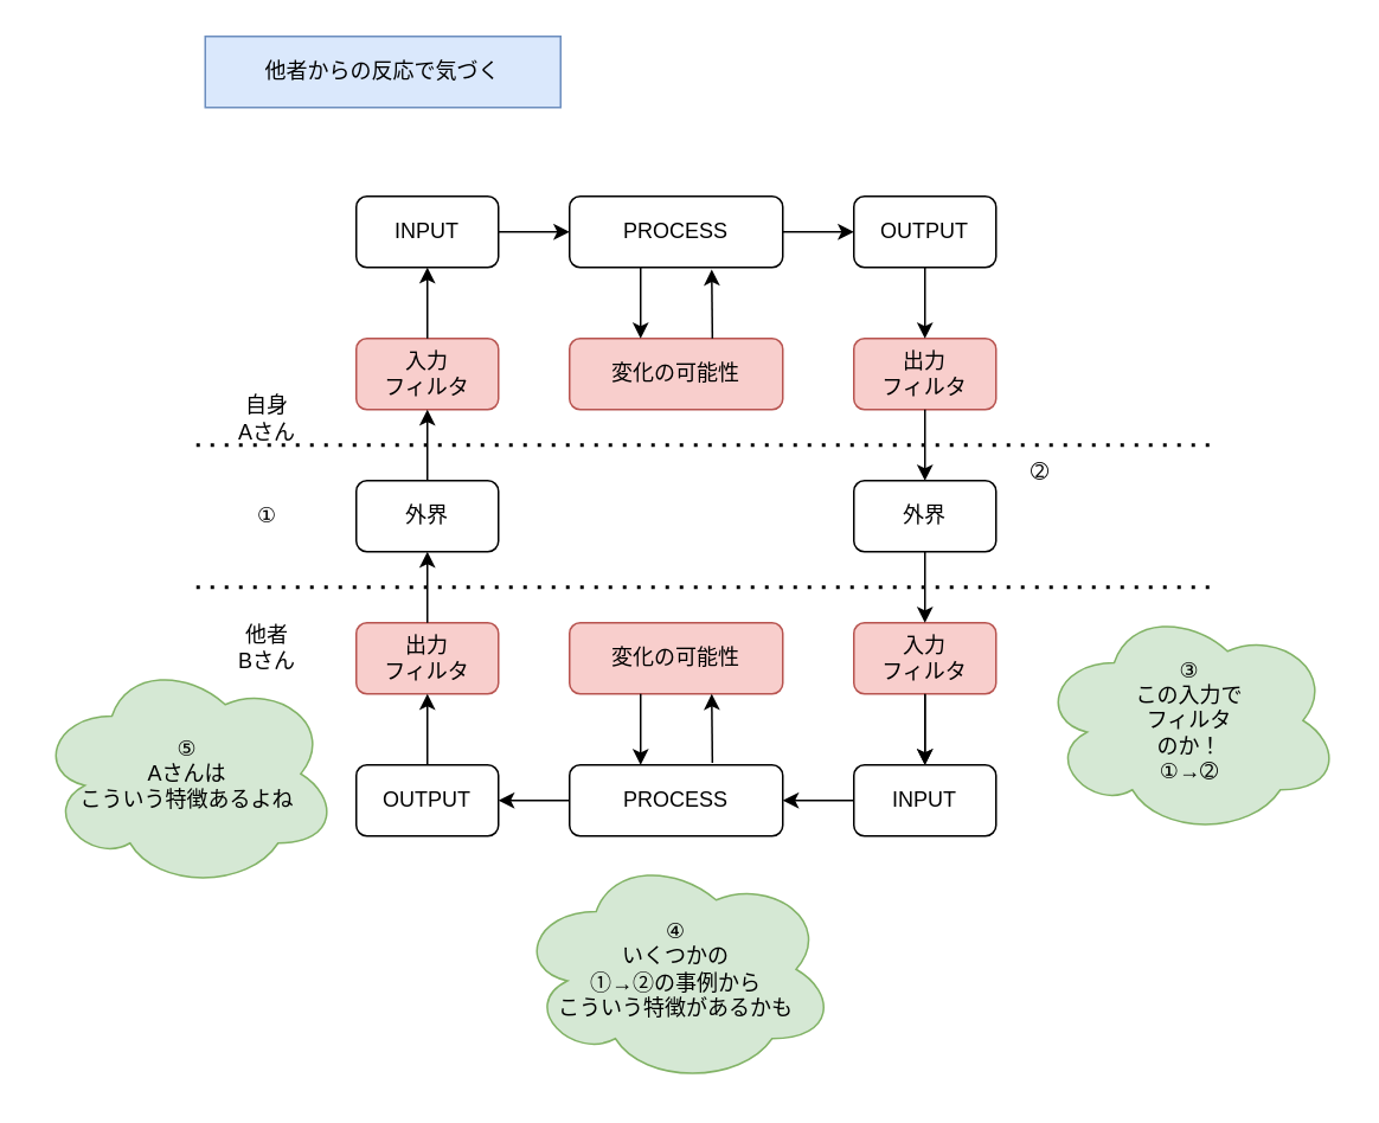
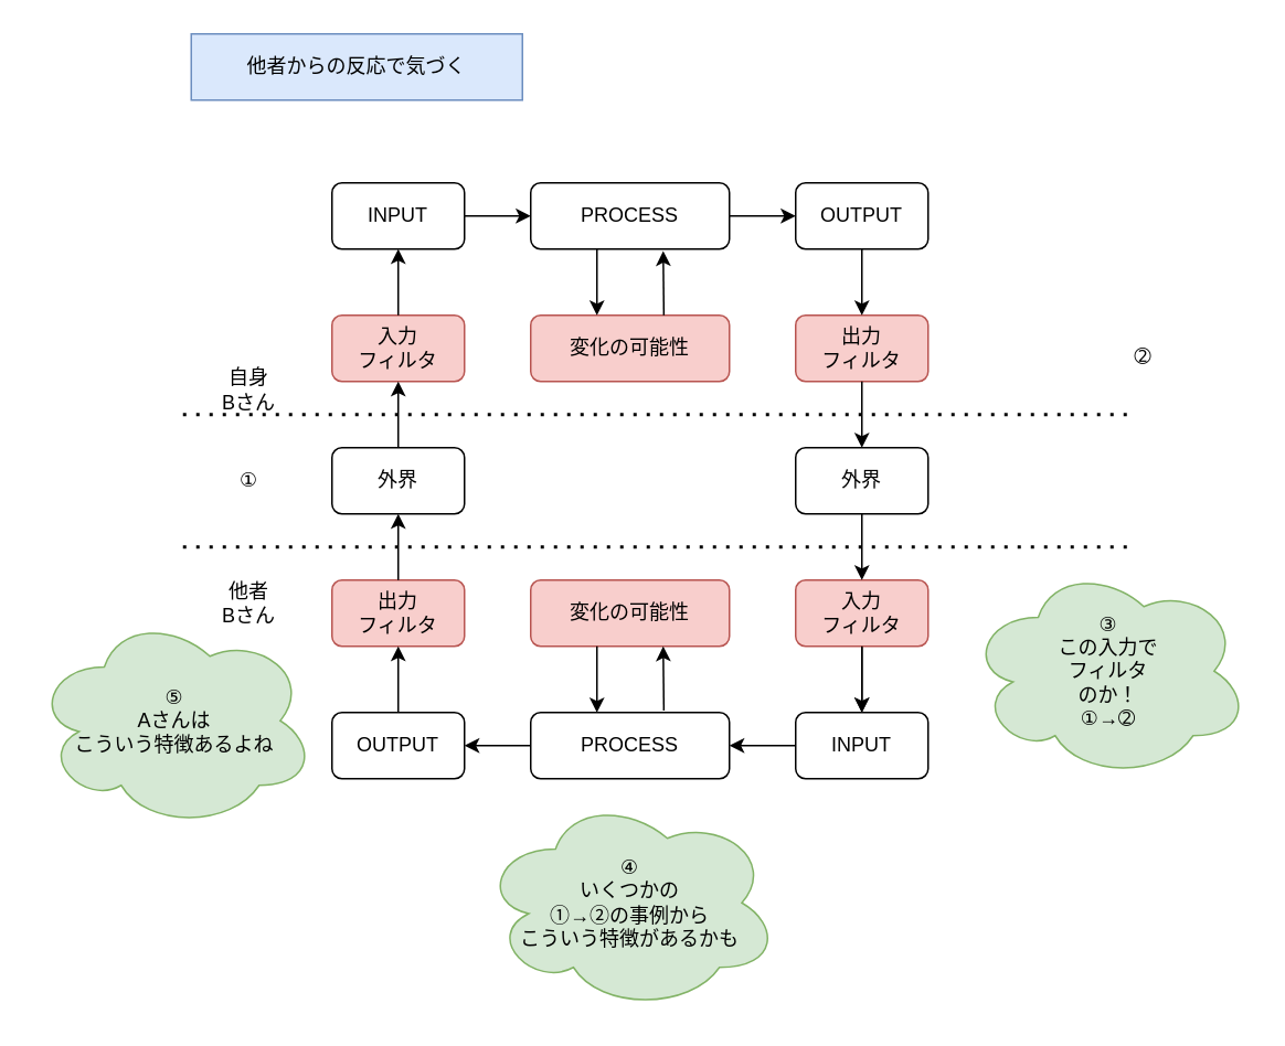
  <mxCell id="0" />
  <mxCell id="1" parent="0" />
  <mxCell id="2" value="他者からの反応で気づく" style="text;html=1;align=center;verticalAlign=middle;whiteSpace=wrap;rounded=0;fillColor=#dae8fc;strokeColor=#6c8ebf;" parent="1" vertex="1"><mxGeometry x="115" y="20" width="200" height="40" as="geometry" /></mxCell>
  <mxCell id="3" value="外界" style="rounded=1;whiteSpace=wrap;html=1;" parent="1" vertex="1"><mxGeometry x="200" y="270" width="80" height="40" as="geometry" /></mxCell>
  <mxCell id="4" value="入力&lt;div&gt;フィルタ&lt;/div&gt;" style="rounded=1;whiteSpace=wrap;html=1;fillColor=#f8cecc;strokeColor=#b85450;" parent="1" vertex="1"><mxGeometry x="200" y="190" width="80" height="40" as="geometry" /></mxCell>
  <mxCell id="5" value="" style="endArrow=classic;html=1;rounded=0;exitX=0.5;exitY=0;exitDx=0;exitDy=0;" parent="1" source="3" edge="1"><mxGeometry width="50" height="50" relative="1" as="geometry"><mxPoint x="230" y="190" as="sourcePoint" /><mxPoint x="240" y="230" as="targetPoint" /></mxGeometry></mxCell>
  <mxCell id="6" value="INPUT" style="rounded=1;whiteSpace=wrap;html=1;" parent="1" vertex="1"><mxGeometry x="200" y="110" width="80" height="40" as="geometry" /></mxCell>
  <mxCell id="7" value="" style="endArrow=classic;html=1;rounded=0;exitX=0.5;exitY=0;exitDx=0;exitDy=0;entryX=0.5;entryY=1;entryDx=0;entryDy=0;" parent="1" source="4" target="6" edge="1"><mxGeometry width="50" height="50" relative="1" as="geometry"><mxPoint x="350" y="180" as="sourcePoint" /><mxPoint x="400" y="130" as="targetPoint" /></mxGeometry></mxCell>
  <mxCell id="8" value="OUTPUT" style="rounded=1;whiteSpace=wrap;html=1;" parent="1" vertex="1"><mxGeometry x="480" y="110" width="80" height="40" as="geometry" /></mxCell>
  <mxCell id="9" value="外界" style="rounded=1;whiteSpace=wrap;html=1;" parent="1" vertex="1"><mxGeometry x="480" y="270" width="80" height="40" as="geometry" /></mxCell>
  <mxCell id="10" value="出力&lt;div&gt;フィルタ&lt;/div&gt;" style="rounded=1;whiteSpace=wrap;html=1;fillColor=#f8cecc;strokeColor=#b85450;" parent="1" vertex="1"><mxGeometry x="480" y="190" width="80" height="40" as="geometry" /></mxCell>
  <mxCell id="11" value="PROCESS" style="rounded=1;whiteSpace=wrap;html=1;" parent="1" vertex="1"><mxGeometry x="320" y="110" width="120" height="40" as="geometry" /></mxCell>
  <mxCell id="12" value="" style="endArrow=classic;html=1;rounded=0;exitX=1;exitY=0.5;exitDx=0;exitDy=0;entryX=0;entryY=0.5;entryDx=0;entryDy=0;" parent="1" source="6" target="11" edge="1"><mxGeometry width="50" height="50" relative="1" as="geometry"><mxPoint x="290" y="120" as="sourcePoint" /><mxPoint x="340" y="70" as="targetPoint" /></mxGeometry></mxCell>
  <mxCell id="13" value="" style="endArrow=classic;html=1;rounded=0;exitX=0.5;exitY=1;exitDx=0;exitDy=0;entryX=0.5;entryY=0;entryDx=0;entryDy=0;" parent="1" source="8" target="10" edge="1"><mxGeometry width="50" height="50" relative="1" as="geometry"><mxPoint x="590" y="370" as="sourcePoint" /><mxPoint x="640" y="320" as="targetPoint" /></mxGeometry></mxCell>
  <mxCell id="14" value="" style="endArrow=classic;html=1;rounded=0;exitX=0.5;exitY=1;exitDx=0;exitDy=0;entryX=0.5;entryY=0;entryDx=0;entryDy=0;" parent="1" source="10" target="9" edge="1"><mxGeometry width="50" height="50" relative="1" as="geometry"><mxPoint x="590" y="370" as="sourcePoint" /><mxPoint x="640" y="320" as="targetPoint" /></mxGeometry></mxCell>
  <mxCell id="15" value="" style="endArrow=classic;html=1;rounded=0;exitX=1;exitY=0.5;exitDx=0;exitDy=0;entryX=0;entryY=0.5;entryDx=0;entryDy=0;" parent="1" source="11" target="8" edge="1"><mxGeometry width="50" height="50" relative="1" as="geometry"><mxPoint x="590" y="370" as="sourcePoint" /><mxPoint x="640" y="320" as="targetPoint" /></mxGeometry></mxCell>
  <mxCell id="16" value="変化の可能性" style="rounded=1;whiteSpace=wrap;html=1;fillColor=#f8cecc;strokeColor=#b85450;" parent="1" vertex="1"><mxGeometry x="320" y="190" width="120" height="40" as="geometry" /></mxCell>
  <mxCell id="17" value="" style="endArrow=classic;html=1;rounded=0;exitX=0.25;exitY=1;exitDx=0;exitDy=0;entryX=0.25;entryY=0;entryDx=0;entryDy=0;" parent="1" edge="1"><mxGeometry width="50" height="50" relative="1" as="geometry"><mxPoint x="360" y="150" as="sourcePoint" /><mxPoint x="360" y="190" as="targetPoint" /></mxGeometry></mxCell>
  <mxCell id="18" value="" style="endArrow=classic;html=1;rounded=0;entryX=0.83;entryY=1.029;entryDx=0;entryDy=0;entryPerimeter=0;" parent="1" edge="1"><mxGeometry width="50" height="50" relative="1" as="geometry"><mxPoint x="400.4" y="190" as="sourcePoint" /><mxPoint x="400" y="151.16" as="targetPoint" /></mxGeometry></mxCell>
  <mxCell id="19" value="" style="endArrow=none;dashed=1;html=1;dashPattern=1 3;strokeWidth=2;rounded=0;" edge="1" parent="1"><mxGeometry width="50" height="50" relative="1" as="geometry"><mxPoint x="110" y="250" as="sourcePoint" /><mxPoint x="680" y="250" as="targetPoint" /></mxGeometry></mxCell>
  <mxCell id="20" value="INPUT" style="rounded=1;whiteSpace=wrap;html=1;" vertex="1" parent="1"><mxGeometry x="480" y="430" width="80" height="40" as="geometry" /></mxCell>
  <mxCell id="21" value="" style="edgeStyle=orthogonalEdgeStyle;rounded=0;orthogonalLoop=1;jettySize=auto;html=1;" edge="1" parent="1" source="22" target="20"><mxGeometry relative="1" as="geometry" /></mxCell>
  <mxCell id="22" value="入力&lt;div&gt;フィルタ&lt;/div&gt;" style="rounded=1;whiteSpace=wrap;html=1;fillColor=#f8cecc;strokeColor=#b85450;" vertex="1" parent="1"><mxGeometry x="480" y="350" width="80" height="40" as="geometry" /></mxCell>
  <mxCell id="23" value="" style="endArrow=classic;html=1;rounded=0;" edge="1" parent="1" source="9" target="22"><mxGeometry width="50" height="50" relative="1" as="geometry"><mxPoint x="519.58" y="310" as="sourcePoint" /><mxPoint x="519.58" y="350" as="targetPoint" /></mxGeometry></mxCell>
  <mxCell id="24" value="" style="endArrow=classic;html=1;rounded=0;entryX=0.5;entryY=0;entryDx=0;entryDy=0;" edge="1" parent="1" source="22" target="20"><mxGeometry width="50" height="50" relative="1" as="geometry"><mxPoint x="520" y="390" as="sourcePoint" /><mxPoint x="520" y="429" as="targetPoint" /></mxGeometry></mxCell>
- <mxCell id="25" value="自身&lt;div&gt;Aさん&lt;/div&gt;" style="text;html=1;align=center;verticalAlign=middle;whiteSpace=wrap;rounded=0;" vertex="1" parent="1"><mxGeometry x="120" y="220" width="60" height="30" as="geometry" /></mxCell>
+ <mxCell id="25" value="自身&lt;div&gt;Bさん&lt;/div&gt;" style="text;html=1;align=center;verticalAlign=middle;whiteSpace=wrap;rounded=0;" vertex="1" parent="1"><mxGeometry x="120" y="220" width="60" height="30" as="geometry" /></mxCell>
  <mxCell id="26" value="他者&lt;div&gt;Bさん&lt;/div&gt;" style="text;html=1;align=center;verticalAlign=middle;whiteSpace=wrap;rounded=0;" vertex="1" parent="1"><mxGeometry x="120" y="349" width="60" height="30" as="geometry" /></mxCell>
  <mxCell id="27" value="" style="endArrow=none;dashed=1;html=1;dashPattern=1 3;strokeWidth=2;rounded=0;" edge="1" parent="1"><mxGeometry width="50" height="50" relative="1" as="geometry"><mxPoint x="110" y="330" as="sourcePoint" /><mxPoint x="680" y="330" as="targetPoint" /></mxGeometry></mxCell>
  <mxCell id="28" value="OUTPUT" style="rounded=1;whiteSpace=wrap;html=1;" vertex="1" parent="1"><mxGeometry x="200" y="430" width="80" height="40" as="geometry" /></mxCell>
  <mxCell id="29" value="PROCESS" style="rounded=1;whiteSpace=wrap;html=1;" vertex="1" parent="1"><mxGeometry x="320" y="430" width="120" height="40" as="geometry" /></mxCell>
  <mxCell id="30" value="&lt;div&gt;③&lt;/div&gt;この入力で&lt;div&gt;フィルタ&lt;/div&gt;&lt;div&gt;のか！&lt;/div&gt;&lt;div&gt;①→➁&lt;/div&gt;" style="ellipse;shape=cloud;whiteSpace=wrap;html=1;fillColor=#d5e8d4;strokeColor=#82b366;" vertex="1" parent="1"><mxGeometry x="584" y="340" width="170" height="130" as="geometry" /></mxCell>
  <mxCell id="31" value="出力&lt;div&gt;フィルタ&lt;/div&gt;" style="rounded=1;whiteSpace=wrap;html=1;fillColor=#f8cecc;strokeColor=#b85450;" vertex="1" parent="1"><mxGeometry x="200" y="350" width="80" height="40" as="geometry" /></mxCell>
  <mxCell id="32" value="変化の可能性" style="rounded=1;whiteSpace=wrap;html=1;fillColor=#f8cecc;strokeColor=#b85450;" vertex="1" parent="1"><mxGeometry x="320" y="350" width="120" height="40" as="geometry" /></mxCell>
  <mxCell id="33" value="" style="endArrow=classic;html=1;rounded=0;exitX=0.25;exitY=1;exitDx=0;exitDy=0;entryX=0.25;entryY=0;entryDx=0;entryDy=0;" edge="1" parent="1"><mxGeometry width="50" height="50" relative="1" as="geometry"><mxPoint x="360" y="390" as="sourcePoint" /><mxPoint x="360" y="430" as="targetPoint" /></mxGeometry></mxCell>
  <mxCell id="34" value="" style="endArrow=classic;html=1;rounded=0;entryX=0.83;entryY=1.029;entryDx=0;entryDy=0;entryPerimeter=0;" edge="1" parent="1"><mxGeometry width="50" height="50" relative="1" as="geometry"><mxPoint x="400.4" y="428.84" as="sourcePoint" /><mxPoint x="400" y="390" as="targetPoint" /></mxGeometry></mxCell>
  <mxCell id="35" value="" style="endArrow=classic;html=1;rounded=0;exitX=0;exitY=0.5;exitDx=0;exitDy=0;entryX=1;entryY=0.5;entryDx=0;entryDy=0;" edge="1" parent="1" source="20" target="29"><mxGeometry width="50" height="50" relative="1" as="geometry"><mxPoint x="460" y="510" as="sourcePoint" /><mxPoint x="500" y="510" as="targetPoint" /></mxGeometry></mxCell>
  <mxCell id="36" value="" style="endArrow=classic;html=1;rounded=0;" edge="1" parent="1" source="29" target="28"><mxGeometry width="50" height="50" relative="1" as="geometry"><mxPoint x="320" y="449.66" as="sourcePoint" /><mxPoint x="280" y="449.66" as="targetPoint" /></mxGeometry></mxCell>
  <mxCell id="37" value="" style="endArrow=classic;html=1;rounded=0;" edge="1" parent="1" target="3"><mxGeometry width="50" height="50" relative="1" as="geometry"><mxPoint x="240" y="350" as="sourcePoint" /><mxPoint x="239.66" y="310" as="targetPoint" /></mxGeometry></mxCell>
  <mxCell id="38" value="" style="endArrow=classic;html=1;rounded=0;" edge="1" parent="1" source="28" target="31"><mxGeometry width="50" height="50" relative="1" as="geometry"><mxPoint x="239.66" y="430" as="sourcePoint" /><mxPoint x="239.66" y="390" as="targetPoint" /></mxGeometry></mxCell>
  <mxCell id="39" value="&lt;div&gt;④&lt;/div&gt;いくつかの&lt;div&gt;①→➁の事例から&lt;/div&gt;&lt;div&gt;こういう特徴があるかも&lt;/div&gt;" style="ellipse;shape=cloud;whiteSpace=wrap;html=1;fillColor=#d5e8d4;strokeColor=#82b366;" vertex="1" parent="1"><mxGeometry x="290" y="480" width="180" height="130" as="geometry" /></mxCell>
  <mxCell id="40" value="①" style="text;html=1;align=center;verticalAlign=middle;whiteSpace=wrap;rounded=0;" vertex="1" parent="1"><mxGeometry x="125" y="275" width="50" height="30" as="geometry" /></mxCell>
- <mxCell id="41" value="➁" style="text;html=1;align=center;verticalAlign=middle;whiteSpace=wrap;rounded=0;" vertex="1" parent="1"><mxGeometry x="560" y="250" width="50" height="30" as="geometry" /></mxCell>
+ <mxCell id="41" value="➁" style="text;html=1;align=center;verticalAlign=middle;whiteSpace=wrap;rounded=0;" vertex="1" parent="1"><mxGeometry x="665" y="200" width="50" height="30" as="geometry" /></mxCell>
  <mxCell id="42" value="&lt;div&gt;⑤&lt;/div&gt;Aさんは&lt;div&gt;こういう特徴あるよね&lt;/div&gt;" style="ellipse;shape=cloud;whiteSpace=wrap;html=1;fillColor=#d5e8d4;strokeColor=#82b366;" vertex="1" parent="1"><mxGeometry x="20" y="370" width="170" height="130" as="geometry" /></mxCell>
